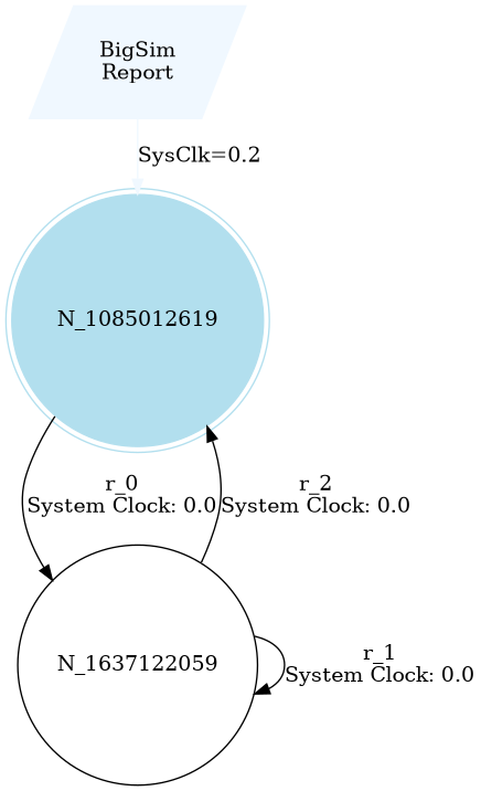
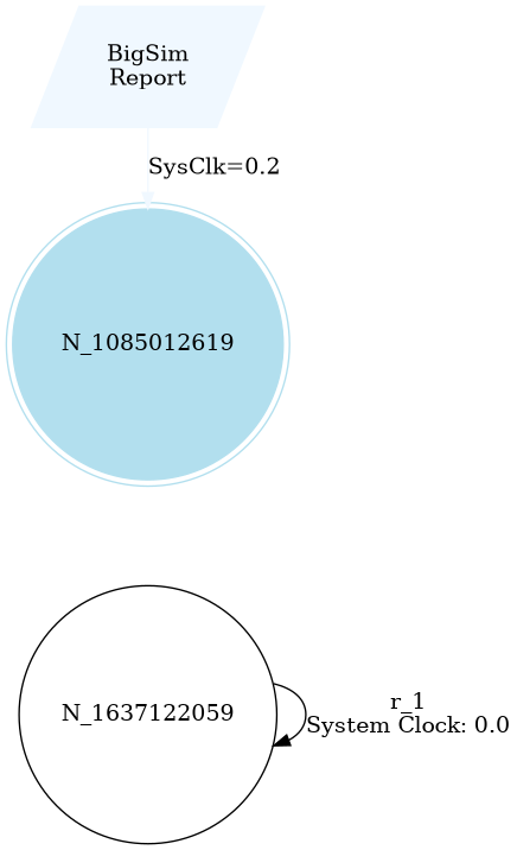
  digraph {
    rankdir=TB
    node [style=filled]
    n1 [color=aliceblue label="BigSim\nReport" shape=parallelogram]
    n2 [color=lightblue2 label=N_1085012619 shape=doublecircle]
    n3 [label=N_1637122059 shape=circle style=""]
    n1 -> n2 [color=aliceblue label="SysClk=0.2"]
-   n2 -> n3 [label="r_0\nSystem Clock: 0.0"]
-   n3 -> n2 [label="r_2\nSystem Clock: 0.0"]
    n3 -> n3 [label="r_1\nSystem Clock: 0.0"]
  }
